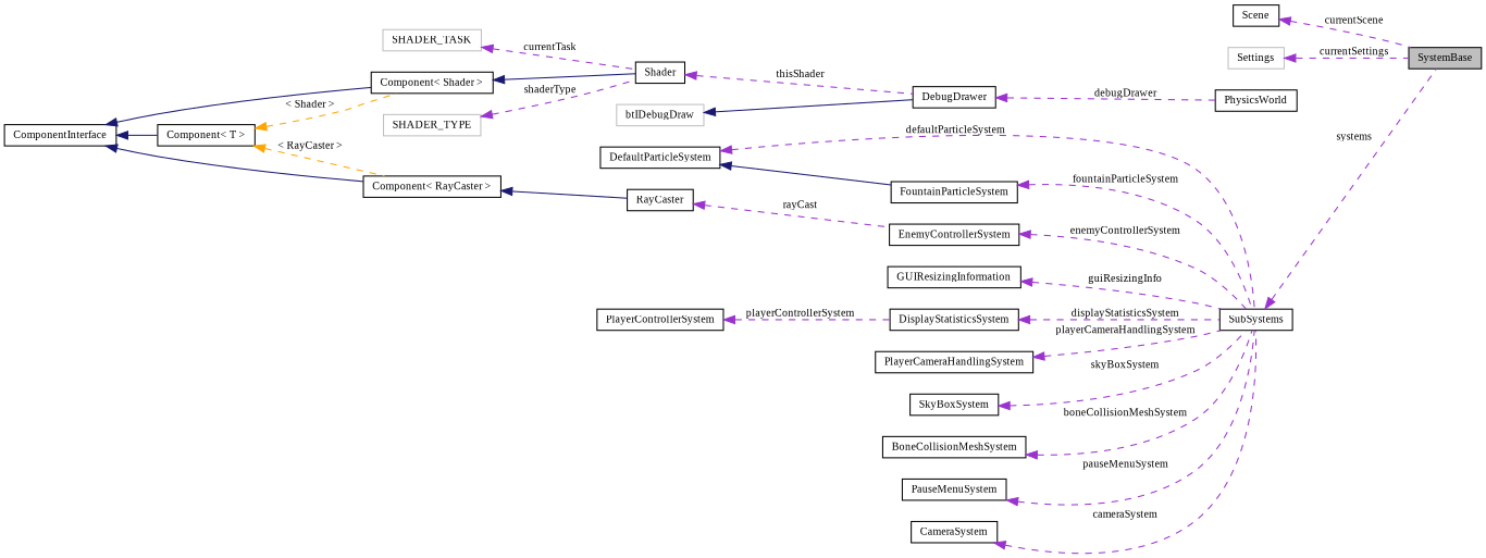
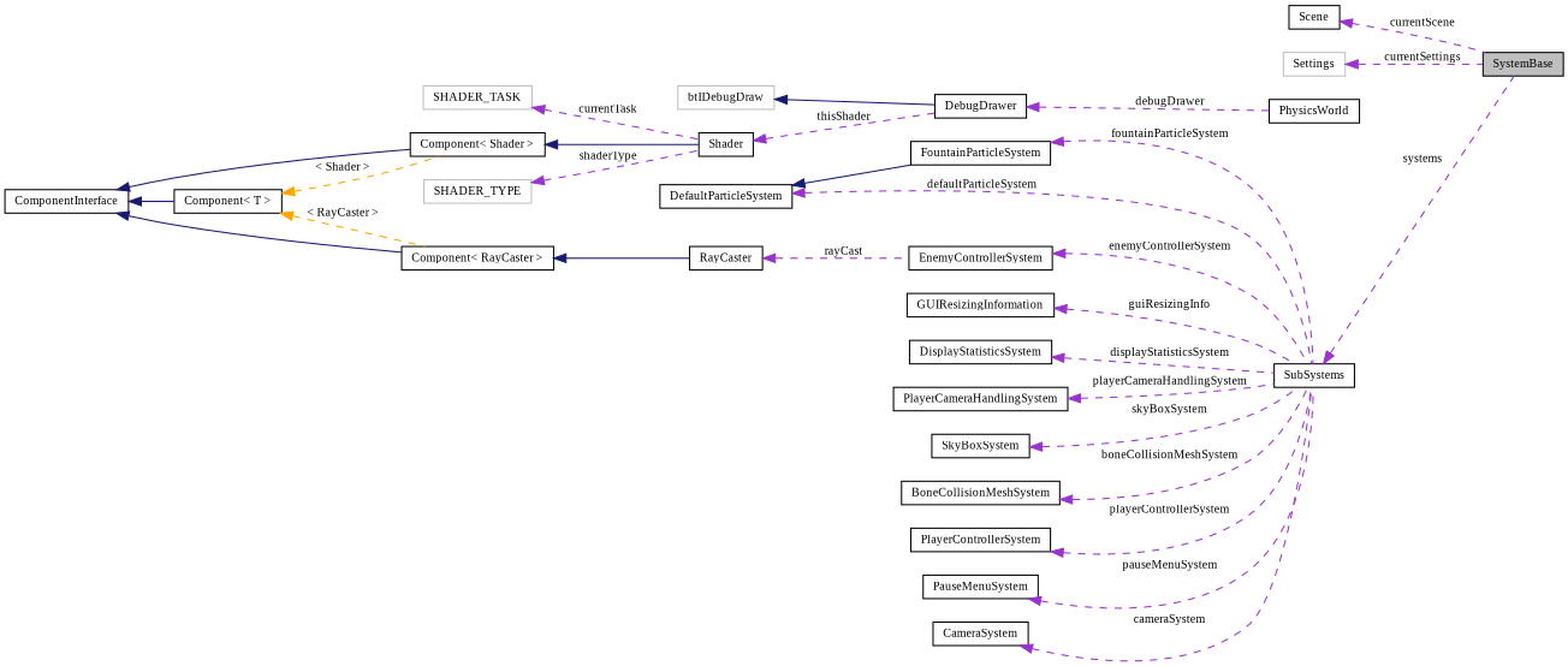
  digraph {
    fontname="Liberation Serif"
    rankdir=LR
    node [color=black fillcolor=white fontname="Liberation Serif" fontsize=10 shape=record style=filled]
    edge [color=darkorchid3 dir=back fontname="Liberation Serif" fontsize=10 labelfontname=Helvetica labelfontsize=10 style=dashed]
    n1 [fillcolor=grey75 fontcolor=black height=0.2 label=SystemBase width=0.4]
    n2 [height=0.2 label=PhysicsWorld width=0.4]
    n3 [height=0.2 label=DebugDrawer width=0.4]
    n4 [color=grey75 height=0.2 label=btIDebugDraw width=0.4]
    n5 [height=0.2 label=Shader width=0.4]
    n6 [height=0.2 label="Component\< Shader \>" width=0.4]
    n7 [height=0.2 label=ComponentInterface width=0.4]
    n8 [height=0.2 label="Component\< T \>" width=0.4]
    n9 [height=0.2 label="Component\< RayCaster \>" width=0.4]
    n10 [height=0.2 label=RayCaster width=0.4]
    n11 [color=grey75 height=0.2 label=SHADER_TYPE width=0.4]
    n12 [color=grey75 height=0.2 label=SHADER_TASK width=0.4]
    n13 [height=0.2 label=Scene width=0.4]
    n14 [color=grey75 height=0.2 label=Settings width=0.4]
    n15 [height=0.2 label=SubSystems width=0.4]
    n16 [height=0.2 label=FountainParticleSystem width=0.4]
    n17 [height=0.2 label=DefaultParticleSystem width=0.4]
    n18 [height=0.2 label=EnemyControllerSystem width=0.4]
    n19 [height=0.2 label=DisplayStatisticsSystem width=0.4]
    n20 [height=0.2 label=PlayerCameraHandlingSystem width=0.4]
    n21 [height=0.2 label=SkyBoxSystem width=0.4]
    n22 [height=0.2 label=BoneCollisionMeshSystem width=0.4]
    n23 [height=0.2 label=PlayerControllerSystem width=0.4]
    n24 [height=0.2 label=PauseMenuSystem width=0.4]
    n25 [height=0.2 label=CameraSystem width=0.4]
    n26 [height=0.2 label=GUIResizingInformation width=0.4]
    n3 -> n2 [label=" debugDrawer"]
    n4 -> n3 [color=midnightblue style=solid]
    n5 -> n3 [label=" thisShader"]
    n6 -> n5 [color=midnightblue style=solid]
    n7 -> n6 [color=midnightblue style=solid]
    n7 -> n8 [color=midnightblue style=solid]
    n7 -> n9 [color=midnightblue style=solid]
    n8 -> n6 [color=orange label=" \< Shader \>"]
    n8 -> n9 [color=orange label=" \< RayCaster \>"]
    n9 -> n10 [color=midnightblue style=solid]
    n10 -> n18 [label=" rayCast"]
    n11 -> n5 [label=" shaderType"]
    n12 -> n5 [label=" currentTask"]
    n13 -> n1 [label=" currentScene"]
    n14 -> n1 [label=" currentSettings"]
    n15 -> n1 [label=" systems"]
    n16 -> n15 [label=" fountainParticleSystem"]
    n17 -> n15 [label=" defaultParticleSystem"]
    n17 -> n16 [color=midnightblue style=solid]
    n18 -> n15 [label=" enemyControllerSystem"]
    n19 -> n15 [label=" displayStatisticsSystem"]
    n20 -> n15 [label=" playerCameraHandlingSystem"]
    n21 -> n15 [label=" skyBoxSystem"]
    n22 -> n15 [label=" boneCollisionMeshSystem"]
-   n23 -> n19 [label=" playerControllerSystem"]
+   n23 -> n15 [label=" playerControllerSystem"]
    n24 -> n15 [label=" pauseMenuSystem"]
    n25 -> n15 [label=" cameraSystem"]
    n26 -> n15 [label=" guiResizingInfo"]
  }
